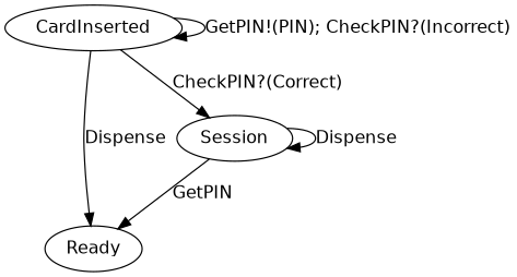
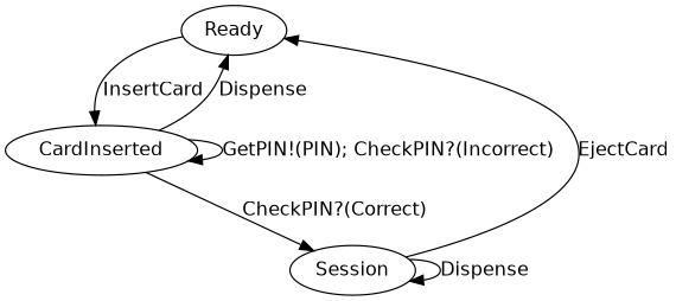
  digraph {
    fontname="DejaVu Sans"
    node [fontname="DejaVu Sans"]
    edge [fontname="DejaVu Sans"]
    Ready
    CardInserted
    Session
+   Ready -> CardInserted [label=InsertCard]
    CardInserted -> Ready [label=Dispense]
    CardInserted -> CardInserted [label="GetPIN!(PIN); CheckPIN?(Incorrect)"]
    CardInserted -> Session [label="CheckPIN?(Correct)"]
-   Session -> Ready [label=GetPIN]
+   Session -> Ready [label=EjectCard]
    Session -> Session [label=Dispense]
  }
